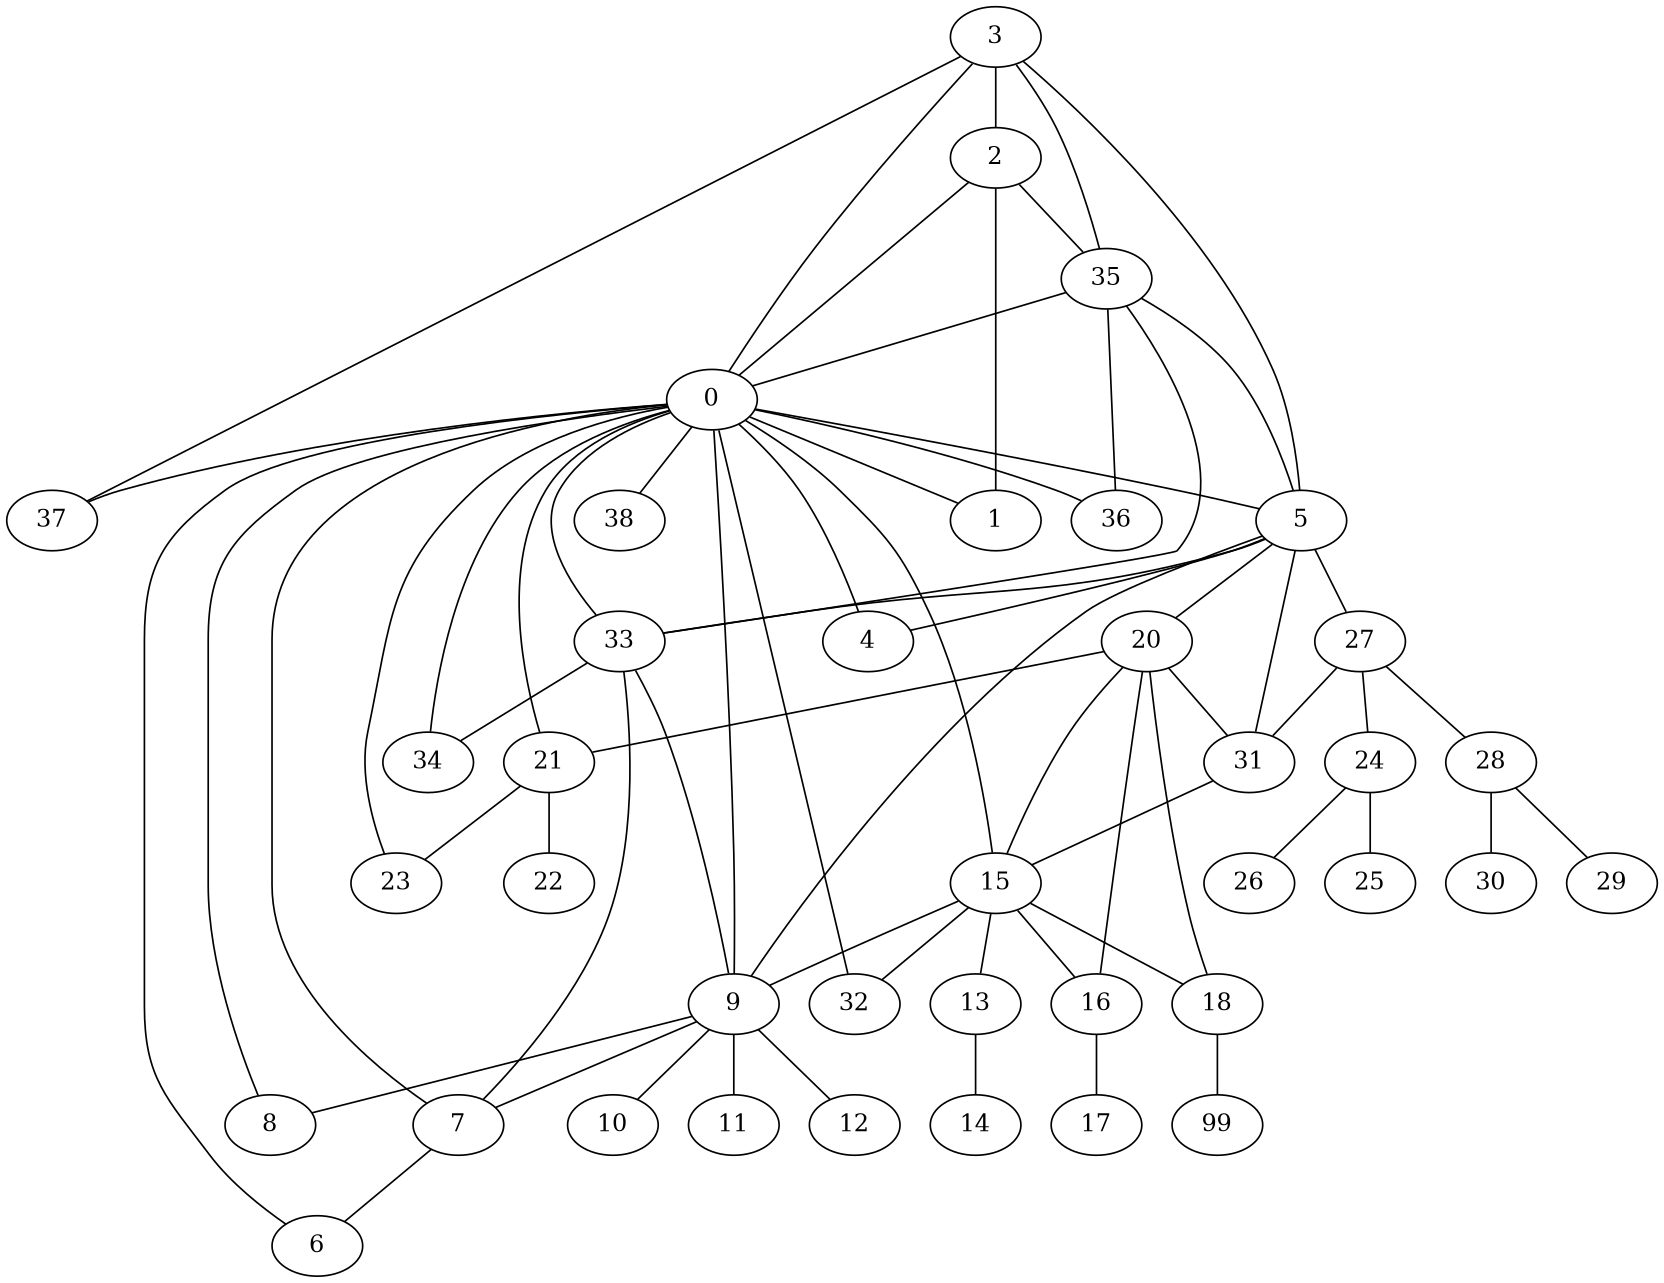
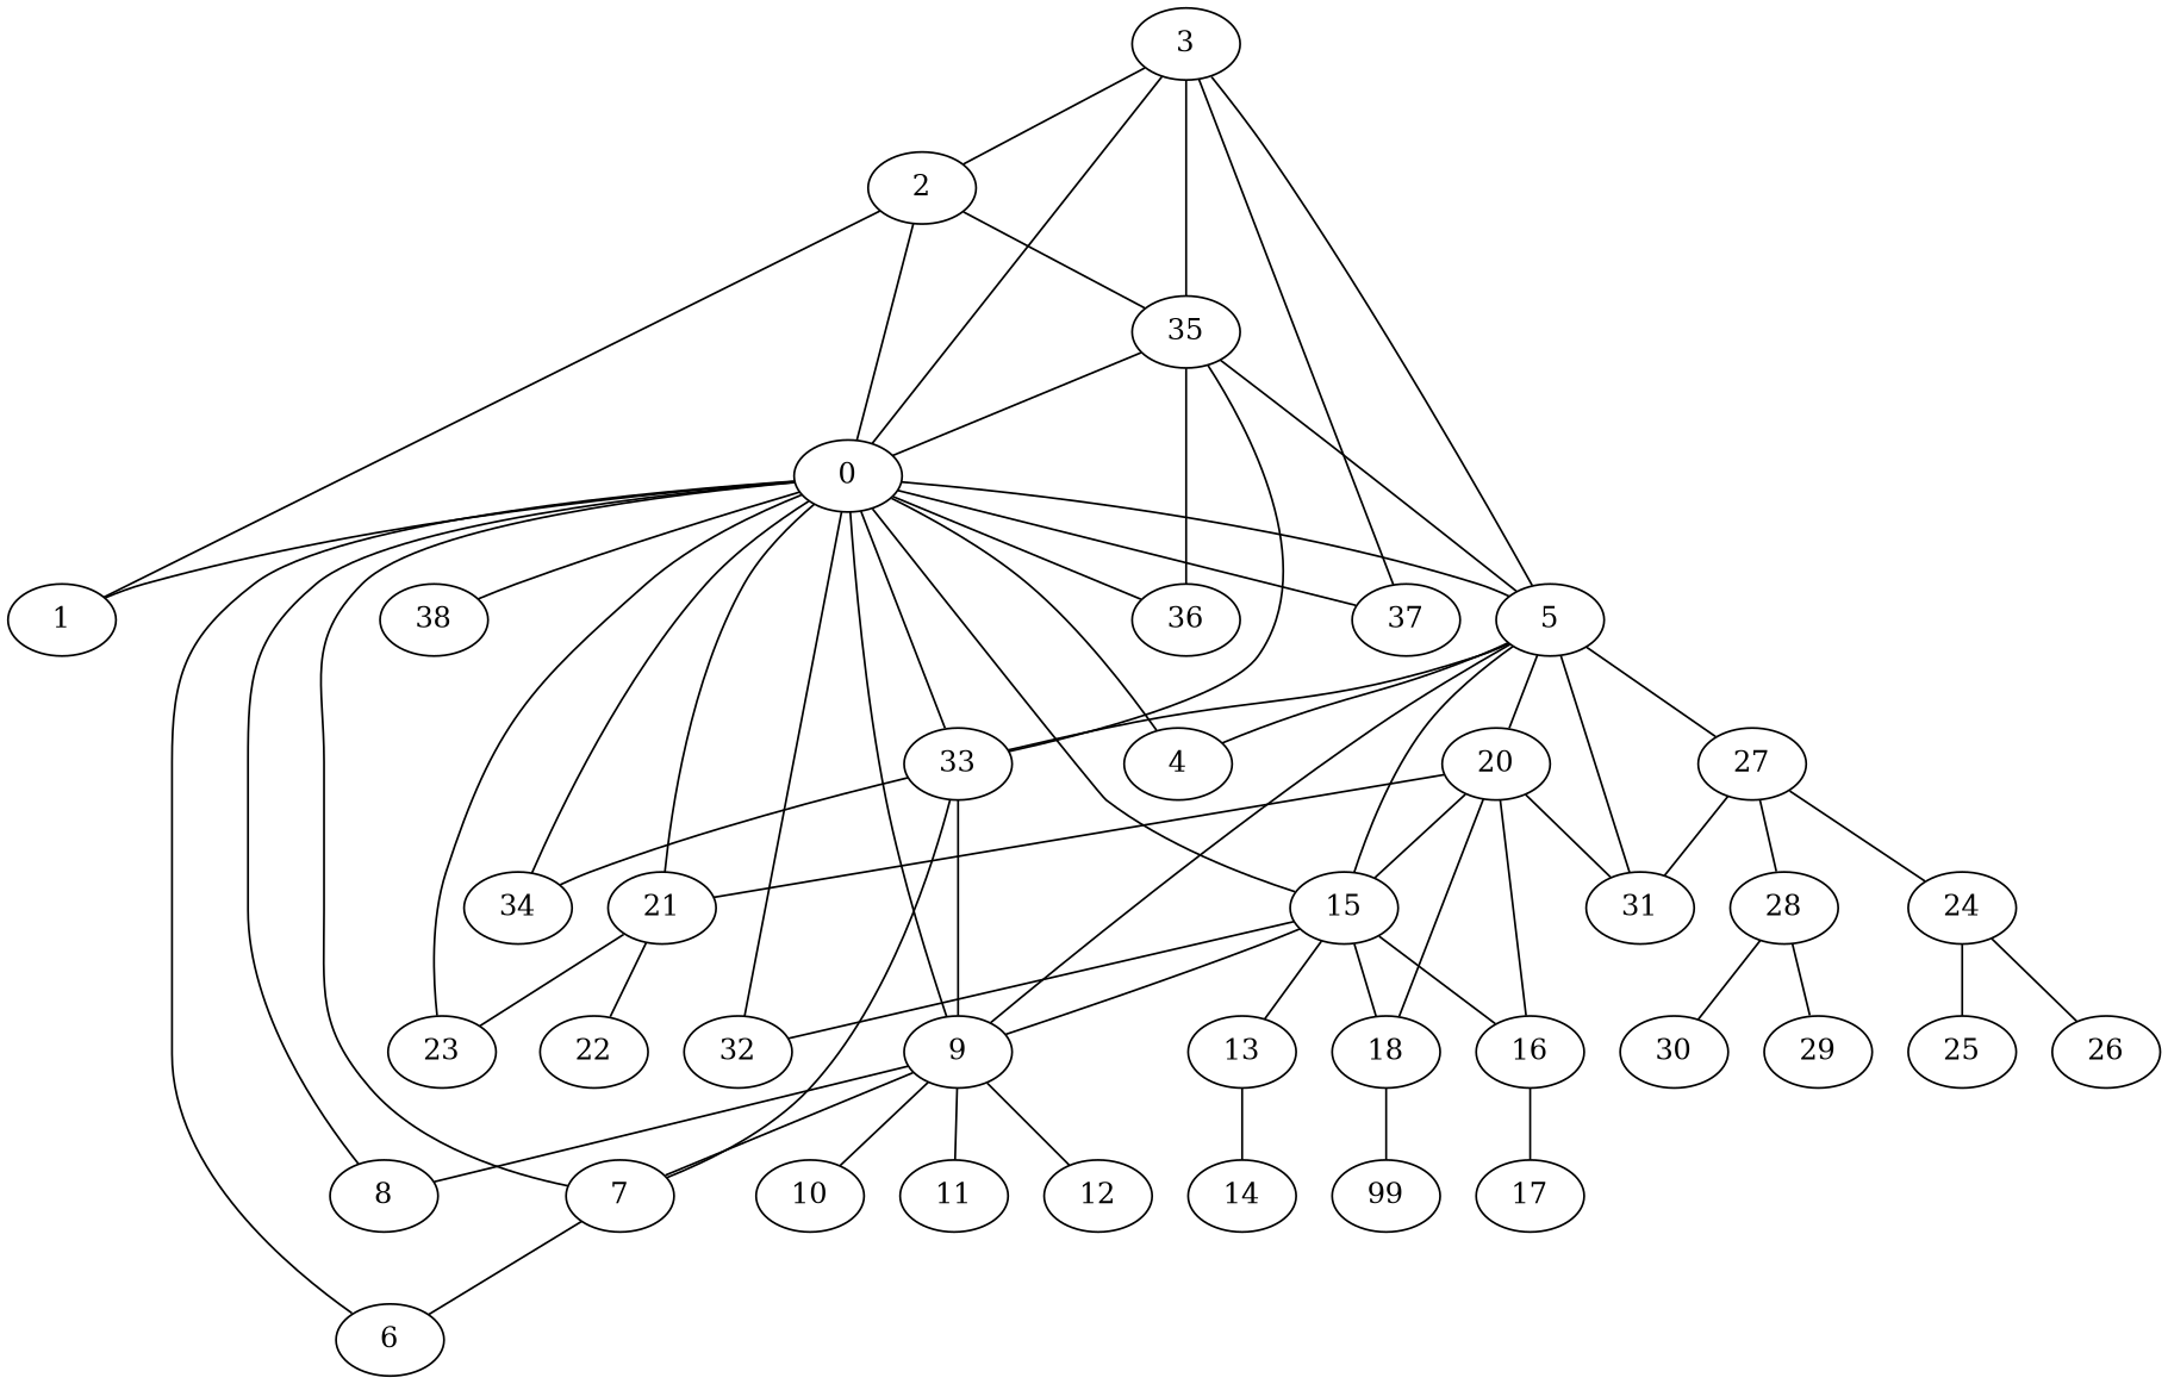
  graph {
    0
    1
    4
    5
    6
    7
    8
    9
    15
    21
    23
    32
    33
    34
    36
    37
    38
    20
    27
    31
    10
    11
    12
    13
    16
    18
    22
    2
    35
    3
    24
    28
    14
    17
    n35 [label=99]
    25
    26
    29
    30
    0 -- 1
    0 -- 4
    0 -- 5
    0 -- 6
    0 -- 7
    0 -- 8
    0 -- 9
    0 -- 15
    0 -- 21
    0 -- 23
    0 -- 32
    0 -- 33
    0 -- 34
    0 -- 36
    0 -- 37
    0 -- 38
    5 -- 4
    5 -- 9
-   31 -- 15
+   5 -- 15
    5 -- 33
    5 -- 20
    5 -- 27
    5 -- 31
    7 -- 6
    9 -- 7
    9 -- 8
    9 -- 10
    9 -- 11
    9 -- 12
    15 -- 9
    15 -- 32
    15 -- 13
    15 -- 16
    15 -- 18
    21 -- 23
    21 -- 22
    33 -- 7
    33 -- 9
    33 -- 34
    20 -- 15
    20 -- 21
    20 -- 31
    20 -- 16
    20 -- 18
    27 -- 31
    27 -- 24
    27 -- 28
    13 -- 14
    16 -- 17
    18 -- n35
    2 -- 0
    2 -- 1
    2 -- 35
    35 -- 0
    35 -- 5
    35 -- 33
    35 -- 36
    3 -- 0
    3 -- 5
    3 -- 37
    3 -- 2
    3 -- 35
    24 -- 25
    24 -- 26
    28 -- 29
    28 -- 30
  }
